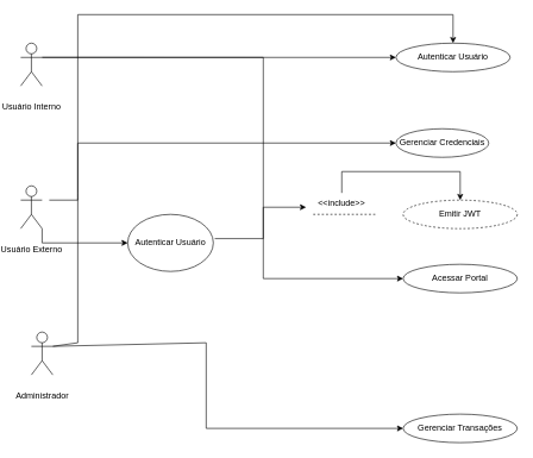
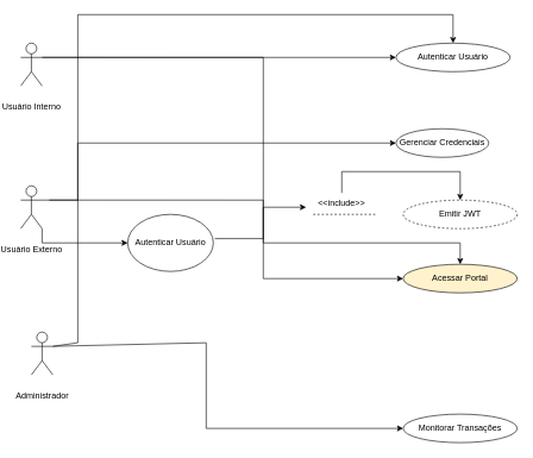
  <mxCell id="0" />
  <mxCell id="1" parent="0" />
  <mxCell id="2" value="Usuário Interno" style="shape=umlActor;verticalLabelPosition=bottom;html=1;" parent="1" vertex="1"><mxGeometry x="20" y="60" width="30" height="60" as="geometry" /></mxCell>
  <mxCell id="3" value="Usuário Externo" style="shape=umlActor;verticalLabelPosition=bottom;html=1;" parent="1" vertex="1"><mxGeometry x="20" y="260" width="30" height="60" as="geometry" /></mxCell>
  <mxCell id="4" value="Administrador" style="shape=umlActor;verticalLabelPosition=bottom;html=1;" parent="1" vertex="1"><mxGeometry x="35" y="465" width="30" height="60" as="geometry" /></mxCell>
  <mxCell id="5" value="Autenticar Usuário" style="ellipse;whiteSpace=wrap;html=1;aspect=fixed;" parent="1" vertex="1"><mxGeometry x="546" y="60" width="160" height="40" as="geometry" /></mxCell>
  <mxCell id="6" value="Gerenciar Credenciais" style="ellipse;whiteSpace=wrap;html=1;aspect=fixed;" parent="1" vertex="1"><mxGeometry x="546" y="180" width="130" height="40" as="geometry" /></mxCell>
  <mxCell id="7" value="Emitir JWT" style="ellipse;whiteSpace=wrap;html=1;aspect=fixed;dashed=1;" parent="1" vertex="1"><mxGeometry x="556" y="280" width="160" height="40" as="geometry" /></mxCell>
- <mxCell id="8" value="Acessar Portal" style="ellipse;whiteSpace=wrap;html=1;aspect=fixed;" parent="1" vertex="1"><mxGeometry x="556" y="370" width="160" height="40" as="geometry" /></mxCell>
- <mxCell id="9" value="Gerenciar Transações" style="ellipse;whiteSpace=wrap;html=1;aspect=fixed;" parent="1" vertex="1"><mxGeometry x="556" y="580" width="160" height="40" as="geometry" /></mxCell>
+ <mxCell id="8" value="Acessar Portal" style="ellipse;whiteSpace=wrap;html=1;aspect=fixed;fillColor=#fff2cc;" parent="1" vertex="1"><mxGeometry x="556" y="370" width="160" height="40" as="geometry" /></mxCell>
+ <mxCell id="9" value="Monitorar Transações" style="ellipse;whiteSpace=wrap;html=1;aspect=fixed;" parent="1" vertex="1"><mxGeometry x="556" y="580" width="160" height="40" as="geometry" /></mxCell>
  <mxCell id="10" value="" style="endArrow=classic;html=1;rounded=0;entryX=0;entryY=0.5;entryDx=0;entryDy=0;exitX=1;exitY=0.333;exitDx=0;exitDy=0;exitPerimeter=0;" parent="1" source="2" target="8" edge="1"><mxGeometry width="50" height="50" relative="1" as="geometry"><mxPoint x="270" y="360" as="sourcePoint" /><mxPoint x="160" y="380" as="targetPoint" /><Array as="points"><mxPoint x="360" y="80" /><mxPoint x="360" y="390" /></Array></mxGeometry></mxCell>
  <mxCell id="11" value="" style="endArrow=classic;html=1;rounded=0;exitX=1;exitY=0.333;exitDx=0;exitDy=0;exitPerimeter=0;entryX=0;entryY=0.5;entryDx=0;entryDy=0;" parent="1" source="2" target="5" edge="1"><mxGeometry width="50" height="50" relative="1" as="geometry"><mxPoint x="110" y="380" as="sourcePoint" /><mxPoint x="160" y="330" as="targetPoint" /></mxGeometry></mxCell>
  <mxCell id="12" value="" style="endArrow=classic;html=1;rounded=0;entryX=0.5;entryY=0;entryDx=0;entryDy=0;" parent="1" target="5" edge="1"><mxGeometry width="50" height="50" relative="1" as="geometry"><mxPoint x="60" y="280" as="sourcePoint" /><mxPoint x="526" y="60" as="targetPoint" /><Array as="points"><mxPoint x="100" y="280" /><mxPoint x="100" y="80" /><mxPoint x="100" y="20" /><mxPoint x="626" y="20" /></Array></mxGeometry></mxCell>
+ <mxCell id="13" value="" style="endArrow=classic;html=1;rounded=0;exitX=1;exitY=0.333;exitDx=0;exitDy=0;exitPerimeter=0;entryX=0.5;entryY=0;entryDx=0;entryDy=0;" parent="1" source="3" target="8" edge="1"><mxGeometry width="50" height="50" relative="1" as="geometry"><mxPoint x="110" y="380" as="sourcePoint" /><mxPoint x="160" y="330" as="targetPoint" /><Array as="points"><mxPoint x="360" y="280" /><mxPoint x="360" y="340" /><mxPoint x="636" y="340" /></Array></mxGeometry></mxCell>
  <mxCell id="14" value="" style="endArrow=classic;html=1;rounded=0;exitX=1;exitY=0.333;exitDx=0;exitDy=0;exitPerimeter=0;entryX=0;entryY=0.5;entryDx=0;entryDy=0;" parent="1" source="4" target="6" edge="1"><mxGeometry width="50" height="50" relative="1" as="geometry"><mxPoint x="110" y="380" as="sourcePoint" /><mxPoint x="160" y="330" as="targetPoint" /><Array as="points"><mxPoint x="100" y="480" /><mxPoint x="100" y="270" /><mxPoint x="100" y="200" /></Array></mxGeometry></mxCell>
  <mxCell id="15" value="" style="endArrow=classic;html=1;rounded=0;exitX=1;exitY=0.333;exitDx=0;exitDy=0;exitPerimeter=0;entryX=0;entryY=0.5;entryDx=0;entryDy=0;" parent="1" source="4" target="9" edge="1"><mxGeometry width="50" height="50" relative="1" as="geometry"><mxPoint x="110" y="380" as="sourcePoint" /><mxPoint x="160" y="330" as="targetPoint" /><Array as="points"><mxPoint x="280" y="480" /><mxPoint x="280" y="600" /></Array></mxGeometry></mxCell>
  <mxCell id="16" value="Autenticar Usuário" style="ellipse;whiteSpace=wrap;html=1;" parent="1" vertex="1"><mxGeometry x="170" y="300" width="120" height="80" as="geometry" /></mxCell>
  <mxCell id="17" value="" style="endArrow=classic;html=1;rounded=0;exitX=1.017;exitY=0.425;exitDx=0;exitDy=0;exitPerimeter=0;entryX=0;entryY=0.5;entryDx=0;entryDy=0;" parent="1" source="16" edge="1"><mxGeometry width="50" height="50" relative="1" as="geometry"><mxPoint x="310" y="630" as="sourcePoint" /><mxPoint x="420" y="290" as="targetPoint" /><Array as="points"><mxPoint x="360" y="334" /><mxPoint x="360" y="290" /></Array></mxGeometry></mxCell>
  <mxCell id="18" value="&amp;lt;&amp;lt;include&amp;gt;&amp;gt;" style="text;strokeColor=none;align=center;fillColor=none;html=1;verticalAlign=middle;whiteSpace=wrap;rounded=0;" vertex="1" parent="1"><mxGeometry x="440" y="270" width="60" height="30" as="geometry" /></mxCell>
  <mxCell id="19" value="" style="endArrow=none;dashed=1;html=1;rounded=0;" edge="1" parent="1"><mxGeometry width="50" height="50" relative="1" as="geometry"><mxPoint x="430" y="300" as="sourcePoint" /><mxPoint x="520" y="300" as="targetPoint" /><Array as="points"><mxPoint x="490" y="300" /></Array></mxGeometry></mxCell>
  <mxCell id="20" value="" style="endArrow=classic;html=1;rounded=0;entryX=0.5;entryY=0;entryDx=0;entryDy=0;exitX=0.5;exitY=0;exitDx=0;exitDy=0;" edge="1" parent="1" source="18" target="7"><mxGeometry width="50" height="50" relative="1" as="geometry"><mxPoint x="310" y="390" as="sourcePoint" /><mxPoint x="360" y="340" as="targetPoint" /><Array as="points"><mxPoint x="470" y="240" /><mxPoint x="636" y="240" /></Array></mxGeometry></mxCell>
  <mxCell id="21" value="" style="endArrow=classic;html=1;rounded=0;exitX=1;exitY=1;exitDx=0;exitDy=0;exitPerimeter=0;" edge="1" parent="1" source="3"><mxGeometry width="50" height="50" relative="1" as="geometry"><mxPoint x="310" y="390" as="sourcePoint" /><mxPoint x="170" y="340" as="targetPoint" /><Array as="points"><mxPoint x="50" y="340" /></Array></mxGeometry></mxCell>
